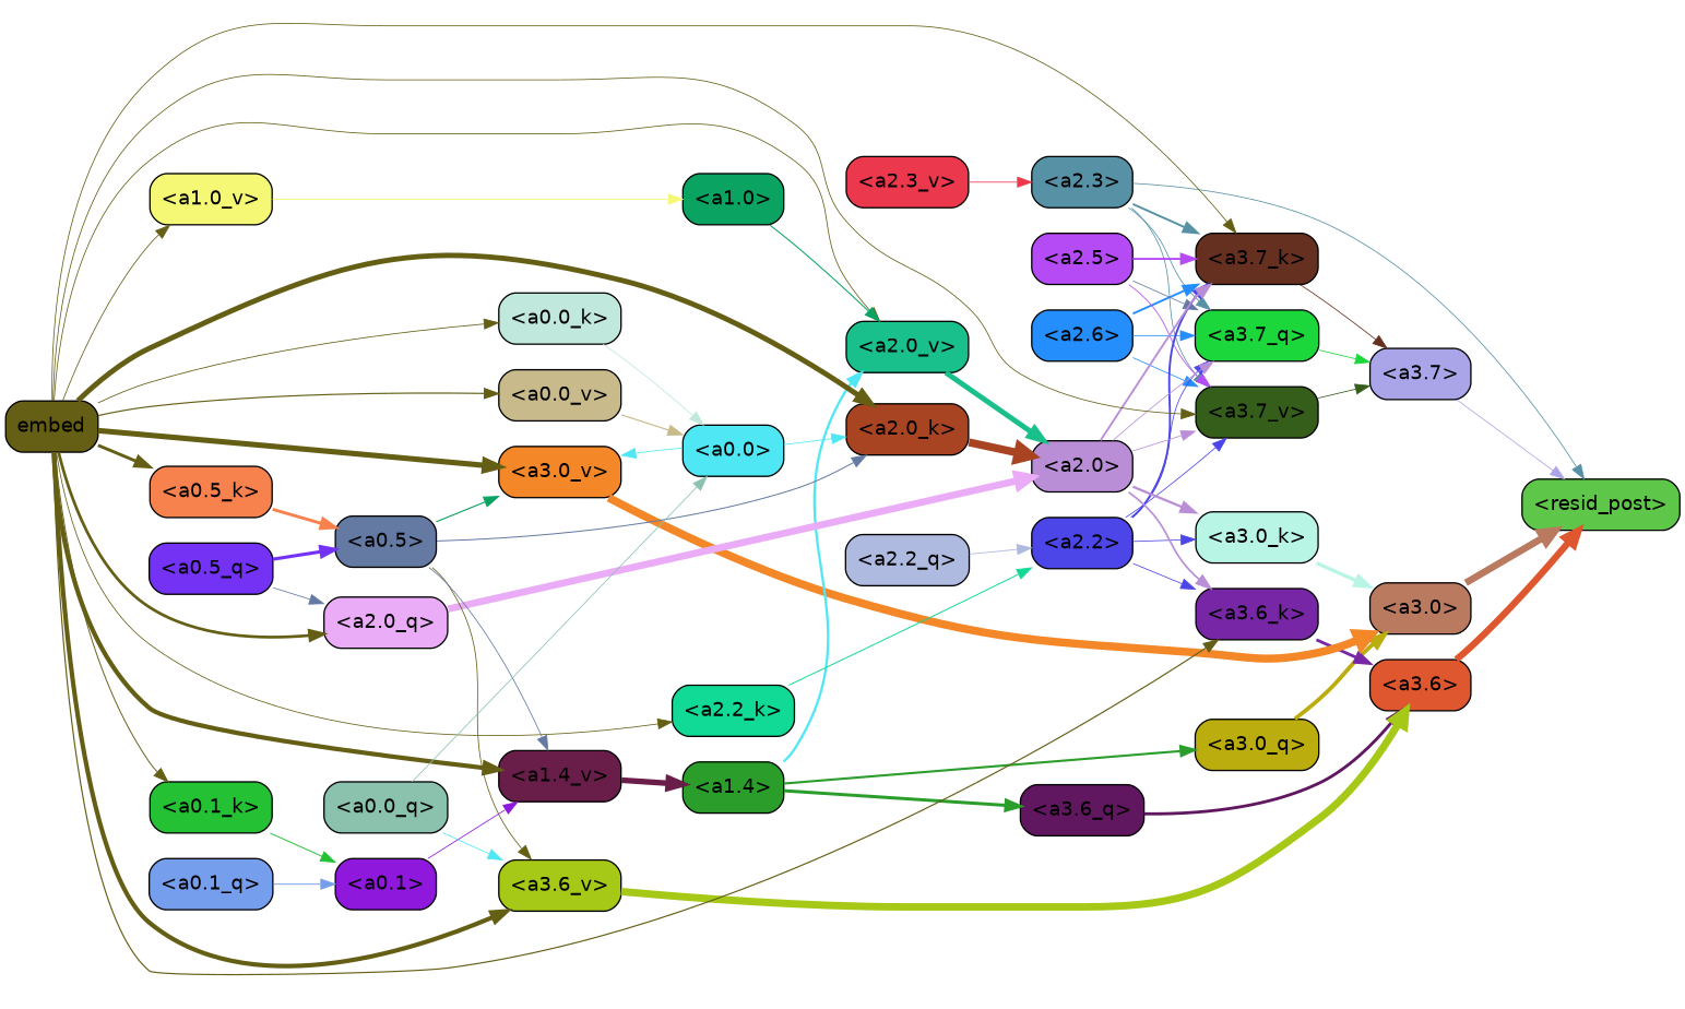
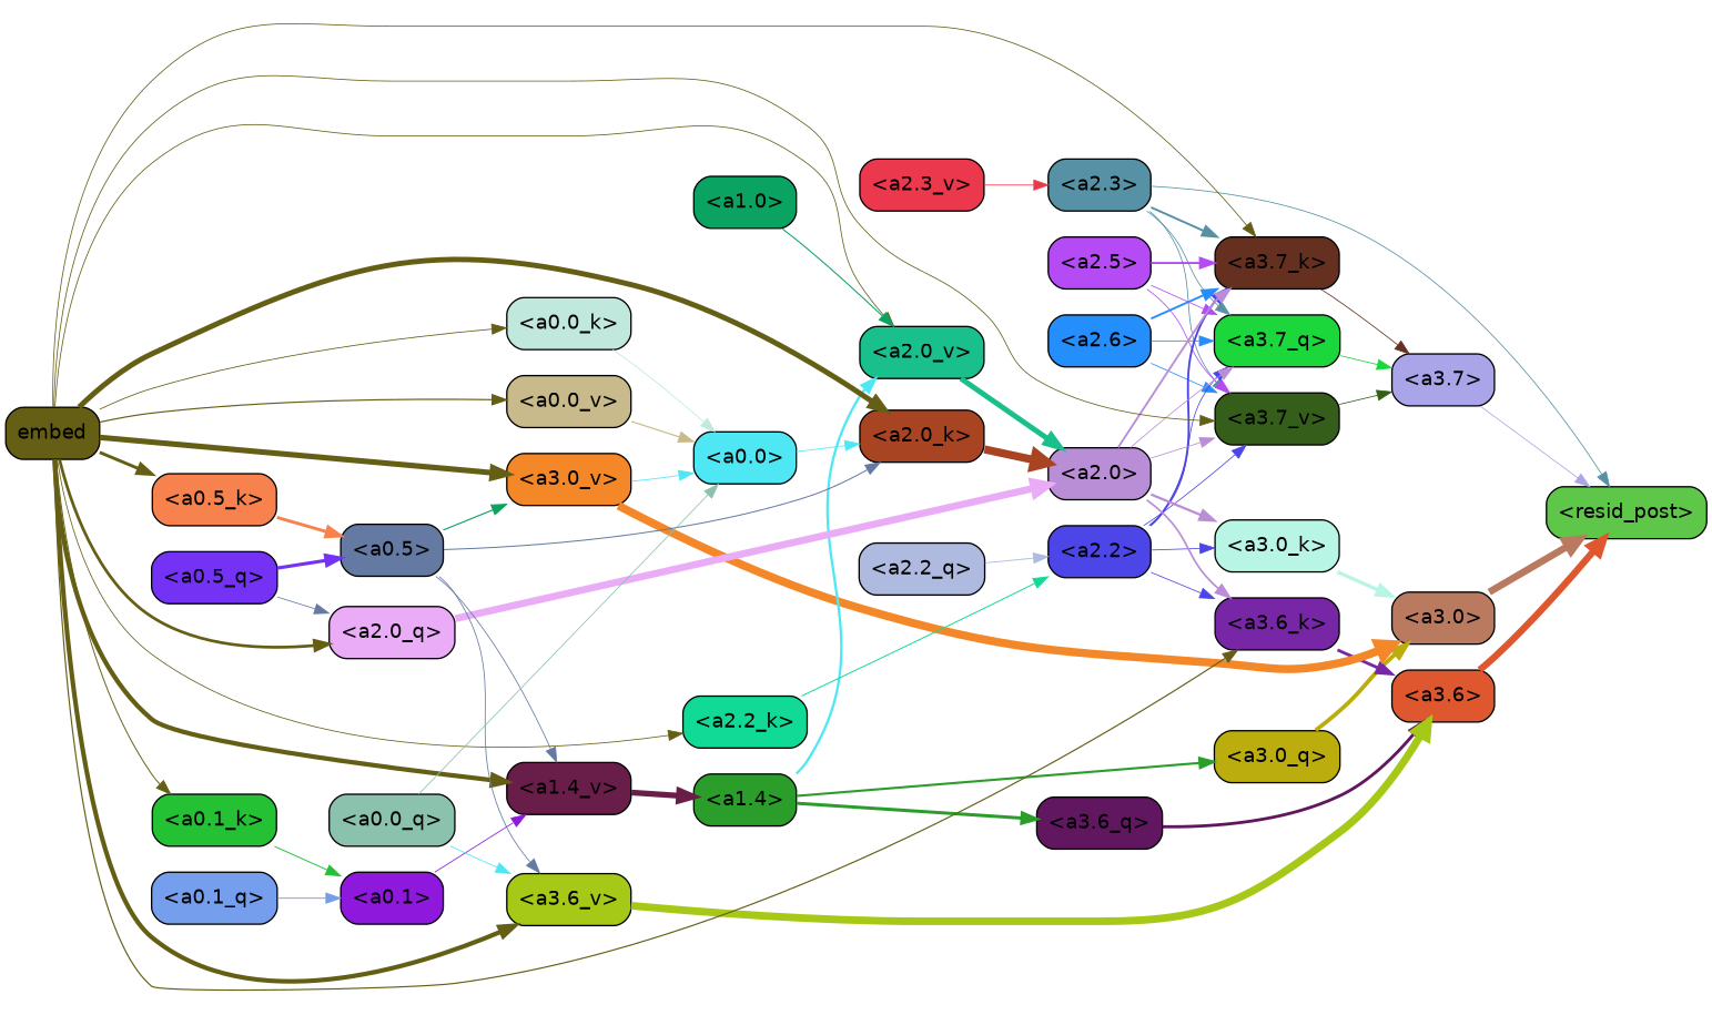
  strict digraph {
    rankdir=LR
    splines=true
    node [color=black fontname=Helvetica shape=box style="filled, rounded"]
    edge [color="#655f15" penwidth=0.6]
    "<a3.7>" [fillcolor="#aaa5e9"]
    "<resid_post>" [fillcolor="#5ec749"]
    "<a3.6>" [fillcolor="#df572e"]
    "<a3.0>" [fillcolor="#b97a60"]
    "<a2.3>" [fillcolor="#5691a5"]
    "<a3.7_q>" [fillcolor="#1bd73c"]
    "<a3.7_k>" [fillcolor="#663020"]
    "<a3.7_v>" [fillcolor="#355e1a"]
    "<a3.6_q>" [fillcolor="#60175f"]
    "<a3.0_q>" [fillcolor="#bcad0e"]
    "<a3.6_k>" [fillcolor="#7727a6"]
    "<a3.0_k>" [fillcolor="#b9f5e4"]
    "<a3.6_v>" [fillcolor="#a6c816"]
    "<a3.0_v>" [fillcolor="#f48728"]
    "<a2.6>" [fillcolor="#258efd"]
    "<a2.5>" [fillcolor="#b54bf5"]
    "<a2.2>" [fillcolor="#4c45e8"]
    "<a2.0>" [fillcolor="#ba8ed7"]
    "<a1.4>" [fillcolor="#2a9d2b"]
    "<a2.0_v>" [fillcolor="#1ac08b"]
    embed [fillcolor="#655f15"]
    "<a2.0_q>" [fillcolor="#ebacf7"]
    "<a2.2_k>" [fillcolor="#11d996"]
    "<a2.0_k>" [fillcolor="#a94422"]
    "<a1.4_v>" [fillcolor="#691d49"]
-   "<a1.0_v>" [fillcolor="#f4f874"]
    "<a0.5_k>" [fillcolor="#f7824e"]
    "<a0.1_k>" [fillcolor="#24c135"]
    "<a0.0_k>" [fillcolor="#c1e8dd"]
    "<a0.0_v>" [fillcolor="#c8ba8a"]
    "<a1.0>" [fillcolor="#0aa361"]
    "<a0.5>" [fillcolor="#647aa3"]
    "<a0.1>" [fillcolor="#8e18db"]
    "<a0.0>" [fillcolor="#4fe7f4"]
    "<a2.2_q>" [fillcolor="#aebae0"]
    "<a2.3_v>" [fillcolor="#ec384c"]
    "<a0.5_q>" [fillcolor="#7432f5"]
    "<a0.1_q>" [fillcolor="#759eec"]
    "<a0.0_q>" [fillcolor="#8bc2ad"]
    "<a3.7>" -> "<resid_post>" [color="#aaa5e9"]
    "<a3.6>" -> "<resid_post>" [color="#df572e" penwidth=4.746312499046326]
    "<a3.0>" -> "<resid_post>" [color="#b97a60" penwidth=4.896343111991882]
    "<a2.3>" -> "<resid_post>" [color="#5691a5"]
    "<a2.3>" -> "<a3.7_q>" [color="#5691a5"]
    "<a2.3>" -> "<a3.7_k>" [color="#5691a5" penwidth=1.467104621231556]
    "<a2.3>" -> "<a3.7_v>" [color="#5691a5"]
    "<a3.7_q>" -> "<a3.7>" [color="#1bd73c"]
    "<a3.7_k>" -> "<a3.7>" [color="#663020"]
    "<a3.7_v>" -> "<a3.7>" [color="#355e1a"]
    "<a3.6_q>" -> "<a3.6>" [color="#60175f" penwidth=2.160832464694977]
    "<a3.0_q>" -> "<a3.0>" [color="#bcad0e" penwidth=2.870753765106201]
    "<a3.6_k>" -> "<a3.6>" [color="#7727a6" penwidth=2.13908451795578]
    "<a3.0_k>" -> "<a3.0>" [color="#b9f5e4" penwidth=2.520303964614868]
    "<a3.6_v>" -> "<a3.6>" [color="#a6c816" penwidth=5.297133803367615]
    "<a3.0_v>" -> "<a3.0>" [color="#f48728" penwidth=5.680712580680847]
    "<a2.6>" -> "<a3.7_q>" [color="#258efd"]
    "<a2.6>" -> "<a3.7_k>" [color="#258efd" penwidth=1.4453159049153328]
    "<a2.6>" -> "<a3.7_v>" [color="#258efd"]
-   "<a2.5>" -> "<a3.7_q>" [color="#647aa3"]
+   "<a2.5>" -> "<a3.7_q>" [color="#b54bf5"]
    "<a2.5>" -> "<a3.7_k>" [color="#b54bf5" penwidth=1.4526091292500496]
    "<a2.5>" -> "<a3.7_v>" [color="#b54bf5"]
    "<a2.2>" -> "<a3.7_q>" [color="#4c45e8"]
    "<a2.2>" -> "<a3.7_k>" [color="#4c45e8" penwidth=1.4310357049107552]
    "<a2.2>" -> "<a3.7_v>" [color="#4c45e8"]
    "<a2.2>" -> "<a3.6_k>" [color="#4c45e8"]
    "<a2.2>" -> "<a3.0_k>" [color="#4c45e8"]
    "<a2.0>" -> "<a3.7_q>" [color="#ba8ed7"]
    "<a2.0>" -> "<a3.7_k>" [color="#ba8ed7" penwidth=1.4314699843525887]
    "<a2.0>" -> "<a3.7_v>" [color="#ba8ed7"]
    "<a2.0>" -> "<a3.6_k>" [color="#ba8ed7" penwidth=1.2950235605239868]
    "<a2.0>" -> "<a3.0_k>" [color="#ba8ed7" penwidth=1.712992787361145]
    "<a1.4>" -> "<a3.6_q>" [color="#2a9d2b" penwidth=2.2719132900238037]
    "<a1.4>" -> "<a3.0_q>" [color="#2a9d2b" penwidth=1.5932877659797668]
    "<a1.4>" -> "<a2.0_v>" [color="#4fe7f4" penwidth=1.7291951477527618]
    "<a2.0_v>" -> "<a2.0>" [color="#1ac08b" penwidth=3.7102378383278847]
    embed -> "<a3.7_k>"
    embed -> "<a3.7_v>"
    embed -> "<a3.6_k>" [penwidth=0.891706109046936]
    embed -> "<a3.6_v>" [penwidth=3.1766927242279053]
    embed -> "<a3.0_v>" [penwidth=3.9005755856633186]
    embed -> "<a2.0_v>"
    embed -> "<a2.0_q>" [penwidth=2.0615941286087036]
    embed -> "<a2.2_k>"
    embed -> "<a2.0_k>" [penwidth=3.732139825820923]
    embed -> "<a1.4_v>" [penwidth=3.2134487628936768]
-   embed -> "<a1.0_v>"
    embed -> "<a0.5_k>" [penwidth=2.2010618448257446]
    embed -> "<a0.1_k>" [penwidth=0.7254256010055542]
    embed -> "<a0.0_k>" [penwidth=0.6203712224960327]
    embed -> "<a0.0_v>" [penwidth=0.887926459312439]
    "<a2.0_q>" -> "<a2.0>" [color="#ebacf7" penwidth=4.966194009408355]
    "<a2.2_k>" -> "<a2.2>" [color="#11d996" penwidth=0.7399393804371357]
    "<a2.0_k>" -> "<a2.0>" [color="#a94422" penwidth=5.5817058570683]
    "<a1.4_v>" -> "<a1.4>" [color="#691d49" penwidth=4.028138041496277]
-   "<a1.0_v>" -> "<a1.0>" [color="#f4f874" penwidth=0.7187004089355469]
    "<a0.5_k>" -> "<a0.5>" [color="#f7824e" penwidth=2.2010657787323]
    "<a0.1_k>" -> "<a0.1>" [color="#24c135" penwidth=0.7254314422607422]
    "<a0.0_k>" -> "<a0.0>" [color="#c1e8dd" penwidth=0.6203725337982178]
    "<a0.0_v>" -> "<a0.0>" [color="#c8ba8a" penwidth=0.8879287242889404]
    "<a1.0>" -> "<a2.0_v>" [color="#0aa361" penwidth=0.7823128998279572]
-   "<a0.5>" -> "<a3.6_v>"
+   "<a0.5>" -> "<a3.6_v>" [color="#647aa3"]
    "<a0.5>" -> "<a3.0_v>" [color="#0aa361" penwidth=0.8493617177009583]
    "<a0.5>" -> "<a2.0_k>" [color="#647aa3" penwidth=0.7637084722518921]
    "<a0.5>" -> "<a1.4_v>" [color="#647aa3"]
    "<a0.1>" -> "<a1.4_v>" [color="#8e18db"]
-   "<a0.0>" -> "<a3.0_v>" [color="#4fe7f4"]
+   "<a3.0_v>" -> "<a0.0>" [color="#4fe7f4"]
    "<a0.0>" -> "<a2.0_k>" [color="#4fe7f4"]
    "<a2.2_q>" -> "<a2.2>" [color="#aebae0" penwidth=0.6677633281797171]
    "<a2.3_v>" -> "<a2.3>" [color="#ec384c"]
    "<a0.5_q>" -> "<a2.0_q>" [color="#647aa3"]
    "<a0.5_q>" -> "<a0.5>" [color="#7432f5" penwidth=2.3771026134490967]
    "<a0.1_q>" -> "<a0.1>" [color="#759eec" penwidth=0.7368991374969482]
    "<a0.0_q>" -> "<a3.6_v>" [color="#4fe7f4"]
    "<a0.0_q>" -> "<a0.0>" [color="#8bc2ad"]
  }
